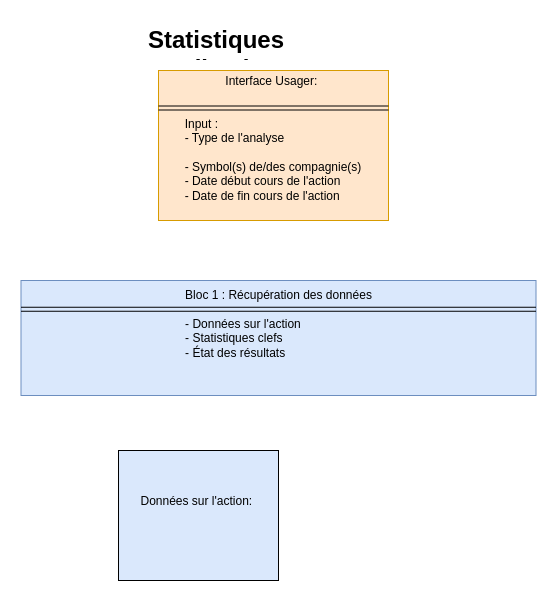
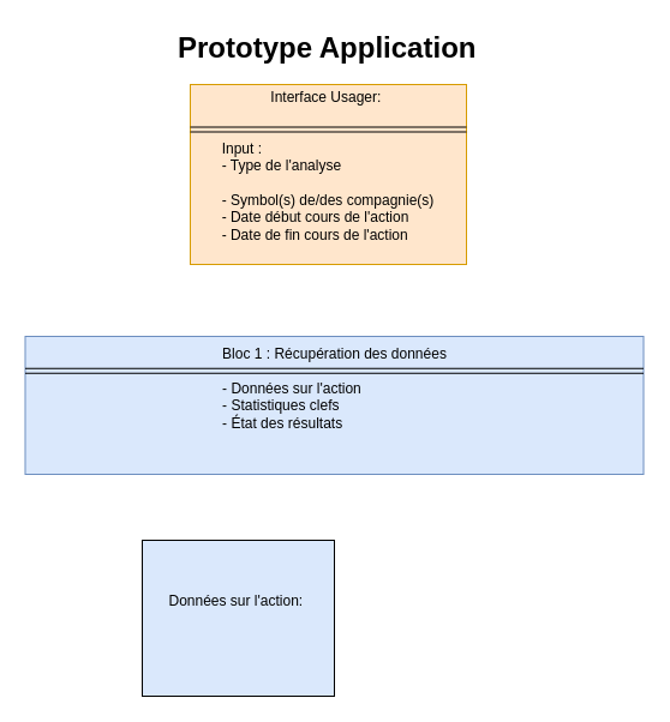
  <mxCell id="0" />
  <mxCell id="1" parent="0" />
  <mxCell id="2" value="&lt;br&gt;Interface Usager:&amp;nbsp;&lt;br&gt;&lt;br&gt;&lt;br&gt;&lt;div style=&quot;text-align: left&quot;&gt;&lt;span&gt;Input :&amp;nbsp;&lt;/span&gt;&lt;/div&gt;&lt;div style=&quot;text-align: left&quot;&gt;- Type de l'analyse&lt;/div&gt;&lt;div style=&quot;text-align: left&quot;&gt;&lt;span&gt;&lt;br&gt;&lt;/span&gt;&lt;/div&gt;&lt;div style=&quot;text-align: left&quot;&gt;&lt;span&gt;- Symbol(s) de/des compagnie(s)&lt;/span&gt;&lt;/div&gt;&lt;div style=&quot;text-align: left&quot;&gt;&lt;span&gt;- Date début cours de l'action&lt;/span&gt;&lt;/div&gt;&lt;div style=&quot;text-align: left&quot;&gt;&lt;span&gt;- Date de fin cours de l'action&lt;/span&gt;&lt;/div&gt;&lt;div style=&quot;text-align: left&quot;&gt;&lt;br&gt;&lt;/div&gt;&lt;div style=&quot;text-align: left&quot;&gt;&lt;br&gt;&lt;/div&gt;" style="rounded=0;whiteSpace=wrap;html=1;fillColor=#ffe6cc;strokeColor=#d79b00;" vertex="1" parent="1"><mxGeometry x="158" y="70" width="230" height="150" as="geometry" /></mxCell>
- <mxCell id="3" value="&lt;h1&gt;Statistiques Application&lt;/h1&gt;" style="text;html=1;strokeColor=none;fillColor=none;spacing=5;spacingTop=-20;whiteSpace=wrap;overflow=hidden;rounded=0;" vertex="1" parent="1"><mxGeometry x="143" width="270" height="40" as="geometry" y="20" /></mxCell>
+ <mxCell id="3" value="&lt;h1&gt;Prototype Application&lt;/h1&gt;" style="text;html=1;strokeColor=none;fillColor=none;spacing=5;spacingTop=-20;whiteSpace=wrap;overflow=hidden;rounded=0;" vertex="1" parent="1"><mxGeometry x="143" width="270" height="40" as="geometry" y="20" /></mxCell>
  <mxCell id="4" value="" style="shape=link;html=1;entryX=1;entryY=0.25;entryDx=0;entryDy=0;exitX=0;exitY=0.25;exitDx=0;exitDy=0;" edge="1" parent="1" source="2" target="2"><mxGeometry width="50" height="50" relative="1" as="geometry"><mxPoint x="278" y="220" as="sourcePoint" /><mxPoint x="328" y="170" as="targetPoint" /></mxGeometry></mxCell>
  <mxCell id="5" value="&lt;br&gt;Bloc 1 : Récupération des données&lt;br&gt;&lt;br&gt;&lt;span&gt;&lt;div style=&quot;text-align: left&quot;&gt;&lt;span&gt;- Données sur l'action&lt;/span&gt;&lt;/div&gt;&lt;/span&gt;&lt;div style=&quot;text-align: left&quot;&gt;- Statistiques clefs&lt;/div&gt;&lt;div style=&quot;text-align: left&quot;&gt;- État des résultats&lt;/div&gt;&lt;div style=&quot;text-align: left&quot;&gt;&lt;br&gt;&lt;/div&gt;&lt;div style=&quot;text-align: left&quot;&gt;&lt;br&gt;&lt;/div&gt;&lt;div style=&quot;text-align: left&quot;&gt;&lt;br&gt;&lt;/div&gt;" style="rounded=0;whiteSpace=wrap;html=1;fillColor=#dae8fc;strokeColor=#6c8ebf;" vertex="1" parent="1"><mxGeometry x="20.5" y="280" width="515" height="115" as="geometry" /></mxCell>
  <mxCell id="6" value="" style="shape=link;html=1;entryX=1;entryY=0.25;entryDx=0;entryDy=0;exitX=0;exitY=0.25;exitDx=0;exitDy=0;" edge="1" parent="1" source="5" target="5"><mxGeometry width="50" height="50" relative="1" as="geometry"><mxPoint x="408" y="280" as="sourcePoint" /><mxPoint x="608" y="280" as="targetPoint" /></mxGeometry></mxCell>
  <mxCell id="7" value="Données sur l'action:&amp;nbsp;&lt;br&gt;&lt;br&gt;&lt;br&gt;" style="rounded=0;whiteSpace=wrap;html=1;fillColor=#dae8fc;" vertex="1" parent="1"><mxGeometry x="118" y="450" width="160" height="130" as="geometry" /></mxCell>
